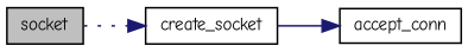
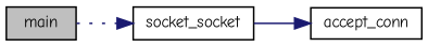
  digraph {
    fontname="Comic Neue"
    rankdir=LR
    node [color=black fillcolor=white fontname="Comic Neue" fontsize=10 shape=record style=filled]
    edge [color=midnightblue fontname="Comic Neue" fontsize=10 labelfontname=Helvetica labelfontsize=10]
-   n1 [fillcolor=grey75 fontcolor=black height=0.2 label=socket width=0.4]
-   n2 [height=0.2 label=create_socket width=0.4]
+   n1 [fillcolor=grey75 fontcolor=black height=0.2 label=main width=0.4]
+   n2 [height=0.2 label=socket_socket width=0.4]
    n3 [height=0.2 label=accept_conn width=0.4]
    n1 -> n2 [style=dotted]
    n2 -> n3 [style=solid]
  }
